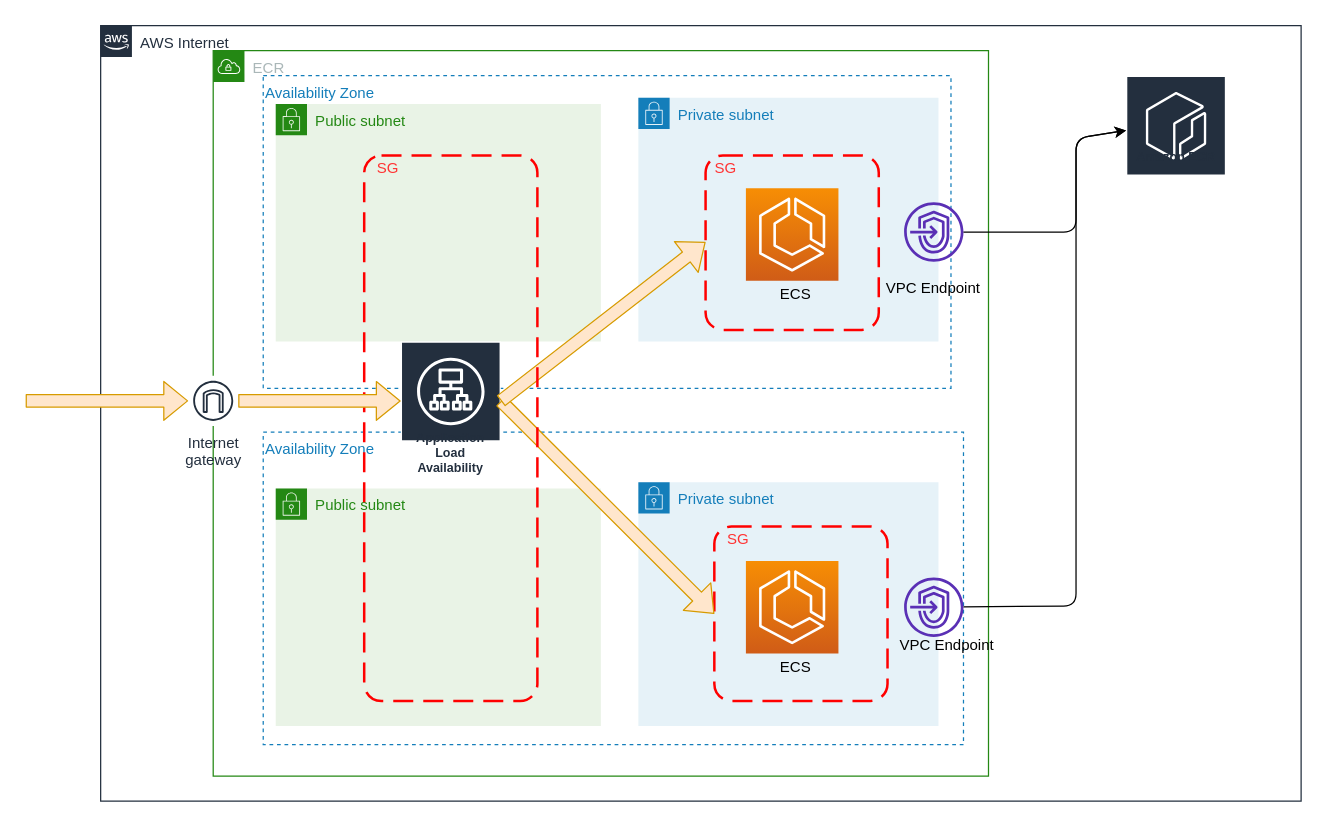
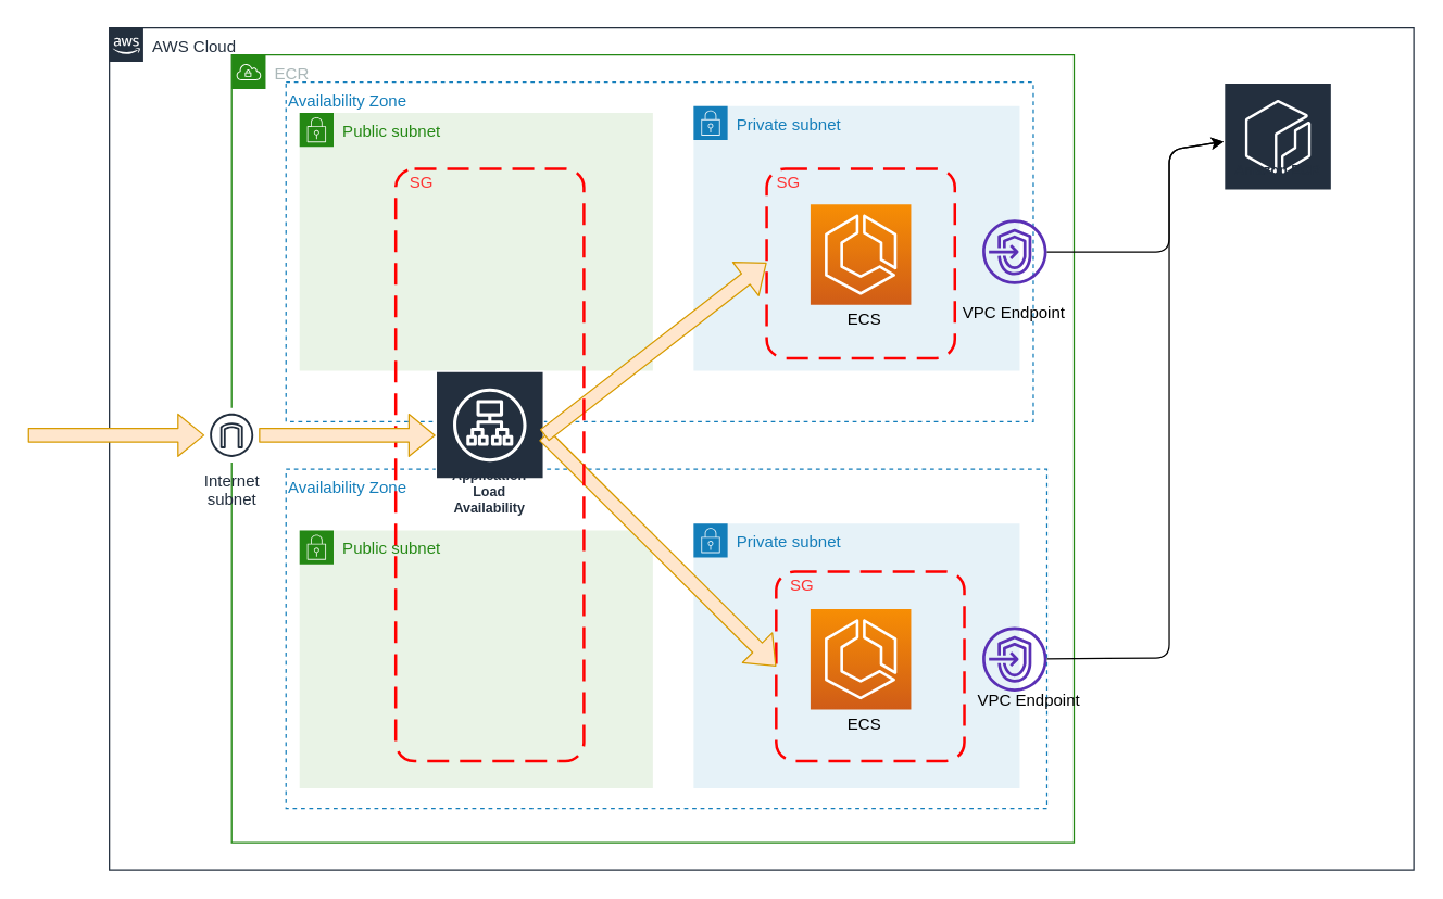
  <mxCell id="0" />
  <mxCell id="1" parent="0" />
  <mxCell id="2" value="Public subnet" style="points=[[0,0],[0.25,0],[0.5,0],[0.75,0],[1,0],[1,0.25],[1,0.5],[1,0.75],[1,1],[0.75,1],[0.5,1],[0.25,1],[0,1],[0,0.75],[0,0.5],[0,0.25]];outlineConnect=0;gradientColor=none;html=1;whiteSpace=wrap;fontSize=12;fontStyle=0;shape=mxgraph.aws4.group;grIcon=mxgraph.aws4.group_security_group;grStroke=0;strokeColor=#248814;fillColor=#E9F3E6;verticalAlign=top;align=left;spacingLeft=30;fontColor=#248814;dashed=0;" vertex="1" parent="1"><mxGeometry x="220" y="390" width="260" height="190" as="geometry" /></mxCell>
  <mxCell id="3" value="Availability Zone" style="fillColor=none;strokeColor=#147EBA;dashed=1;verticalAlign=top;fontStyle=0;fontColor=#147EBA;align=left;" vertex="1" parent="1"><mxGeometry x="210" y="345" width="560" height="250" as="geometry" /></mxCell>
- <mxCell id="4" value="AWS Internet" style="points=[[0,0],[0.25,0],[0.5,0],[0.75,0],[1,0],[1,0.25],[1,0.5],[1,0.75],[1,1],[0.75,1],[0.5,1],[0.25,1],[0,1],[0,0.75],[0,0.5],[0,0.25]];outlineConnect=0;gradientColor=none;html=1;whiteSpace=wrap;fontSize=12;fontStyle=0;shape=mxgraph.aws4.group;grIcon=mxgraph.aws4.group_aws_cloud_alt;strokeColor=#232F3E;fillColor=none;verticalAlign=top;align=left;spacingLeft=30;fontColor=#232F3E;dashed=0;" parent="1" vertex="1"><mxGeometry x="80" y="20" width="960" height="620" as="geometry" /></mxCell>
+ <mxCell id="4" value="AWS Cloud" style="points=[[0,0],[0.25,0],[0.5,0],[0.75,0],[1,0],[1,0.25],[1,0.5],[1,0.75],[1,1],[0.75,1],[0.5,1],[0.25,1],[0,1],[0,0.75],[0,0.5],[0,0.25]];outlineConnect=0;gradientColor=none;html=1;whiteSpace=wrap;fontSize=12;fontStyle=0;shape=mxgraph.aws4.group;grIcon=mxgraph.aws4.group_aws_cloud_alt;strokeColor=#232F3E;fillColor=none;verticalAlign=top;align=left;spacingLeft=30;fontColor=#232F3E;dashed=0;" parent="1" vertex="1"><mxGeometry x="80" y="20" width="960" height="620" as="geometry" /></mxCell>
  <mxCell id="5" value="ECR" style="points=[[0,0],[0.25,0],[0.5,0],[0.75,0],[1,0],[1,0.25],[1,0.5],[1,0.75],[1,1],[0.75,1],[0.5,1],[0.25,1],[0,1],[0,0.75],[0,0.5],[0,0.25]];outlineConnect=0;gradientColor=none;html=1;whiteSpace=wrap;fontSize=12;fontStyle=0;shape=mxgraph.aws4.group;grIcon=mxgraph.aws4.group_vpc;strokeColor=#248814;fillColor=none;verticalAlign=top;align=left;spacingLeft=30;fontColor=#AAB7B8;dashed=0;" parent="1" vertex="1"><mxGeometry x="170" y="40" width="620" height="580" as="geometry" /></mxCell>
  <mxCell id="6" value="Availability Zone" style="fillColor=none;strokeColor=#147EBA;dashed=1;verticalAlign=top;fontStyle=0;fontColor=#147EBA;align=left;" parent="1" vertex="1"><mxGeometry x="210" y="60" width="550" height="250" as="geometry" /></mxCell>
- <mxCell id="7" value="Internet&#10;gateway" style="outlineConnect=0;fontColor=#232F3E;gradientColor=none;strokeColor=#232F3E;fillColor=#ffffff;dashed=0;verticalLabelPosition=bottom;verticalAlign=top;align=center;html=1;fontSize=12;fontStyle=0;aspect=fixed;shape=mxgraph.aws4.resourceIcon;resIcon=mxgraph.aws4.internet_gateway;" parent="1" vertex="1"><mxGeometry x="150" y="300" width="40" height="40" as="geometry" /></mxCell>
+ <mxCell id="7" value="Internet&#10;subnet" style="outlineConnect=0;fontColor=#232F3E;gradientColor=none;strokeColor=#232F3E;fillColor=#ffffff;dashed=0;verticalLabelPosition=bottom;verticalAlign=top;align=center;html=1;fontSize=12;fontStyle=0;aspect=fixed;shape=mxgraph.aws4.resourceIcon;resIcon=mxgraph.aws4.internet_gateway;" parent="1" vertex="1"><mxGeometry x="150" y="300" width="40" height="40" as="geometry" /></mxCell>
  <mxCell id="8" value="Public subnet" style="points=[[0,0],[0.25,0],[0.5,0],[0.75,0],[1,0],[1,0.25],[1,0.5],[1,0.75],[1,1],[0.75,1],[0.5,1],[0.25,1],[0,1],[0,0.75],[0,0.5],[0,0.25]];outlineConnect=0;gradientColor=none;html=1;whiteSpace=wrap;fontSize=12;fontStyle=0;shape=mxgraph.aws4.group;grIcon=mxgraph.aws4.group_security_group;grStroke=0;strokeColor=#248814;fillColor=#E9F3E6;verticalAlign=top;align=left;spacingLeft=30;fontColor=#248814;dashed=0;" parent="1" vertex="1"><mxGeometry x="220" y="82.5" width="260" height="190" as="geometry" /></mxCell>
  <mxCell id="9" value="Private subnet" style="points=[[0,0],[0.25,0],[0.5,0],[0.75,0],[1,0],[1,0.25],[1,0.5],[1,0.75],[1,1],[0.75,1],[0.5,1],[0.25,1],[0,1],[0,0.75],[0,0.5],[0,0.25]];outlineConnect=0;gradientColor=none;html=1;whiteSpace=wrap;fontSize=12;fontStyle=0;shape=mxgraph.aws4.group;grIcon=mxgraph.aws4.group_security_group;grStroke=0;strokeColor=#147EBA;fillColor=#E6F2F8;verticalAlign=top;align=left;spacingLeft=30;fontColor=#147EBA;dashed=0;" parent="1" vertex="1"><mxGeometry x="510" y="77.5" width="240" height="195" as="geometry" /></mxCell>
  <mxCell id="10" value="Application Load Availability" style="outlineConnect=0;fontColor=#232F3E;gradientColor=none;strokeColor=#ffffff;fillColor=#232F3E;dashed=0;verticalLabelPosition=middle;verticalAlign=bottom;align=center;html=1;whiteSpace=wrap;fontSize=10;fontStyle=1;spacing=3;shape=mxgraph.aws4.productIcon;prIcon=mxgraph.aws4.application_load_balancer;" parent="1" vertex="1"><mxGeometry x="320" y="272.5" width="80" height="110" as="geometry" /></mxCell>
  <mxCell id="11" value="Amazon ECR" style="outlineConnect=0;fontColor=#232F3E;gradientColor=none;strokeColor=#ffffff;fillColor=#232F3E;dashed=0;verticalLabelPosition=middle;verticalAlign=bottom;align=center;html=1;whiteSpace=wrap;fontSize=10;fontStyle=1;spacing=3;shape=mxgraph.aws4.productIcon;prIcon=mxgraph.aws4.ecr;" parent="1" vertex="1"><mxGeometry x="900" y="60" width="80" height="75" as="geometry" /></mxCell>
  <mxCell id="12" value="" style="outlineConnect=0;fontColor=#232F3E;gradientColor=none;fillColor=#5A30B5;strokeColor=none;dashed=0;verticalLabelPosition=bottom;verticalAlign=top;align=center;html=1;fontSize=12;fontStyle=0;aspect=fixed;pointerEvents=1;shape=mxgraph.aws4.endpoints;" parent="1" vertex="1"><mxGeometry x="722.5" y="161.25" width="47.5" height="47.5" as="geometry" /></mxCell>
  <mxCell id="13" value="" style="outlineConnect=0;fontColor=#232F3E;gradientColor=#F78E04;gradientDirection=north;fillColor=#D05C17;strokeColor=#ffffff;dashed=0;verticalLabelPosition=bottom;verticalAlign=top;align=center;html=1;fontSize=12;fontStyle=0;aspect=fixed;shape=mxgraph.aws4.resourceIcon;resIcon=mxgraph.aws4.ecs;" parent="1" vertex="1"><mxGeometry x="596" y="150" width="74" height="74" as="geometry" /></mxCell>
  <mxCell id="14" value="ECS" style="text;html=1;strokeColor=none;fillColor=none;align=center;verticalAlign=middle;whiteSpace=wrap;rounded=0;" parent="1" vertex="1"><mxGeometry x="596" y="224" width="80" height="21" as="geometry" /></mxCell>
  <mxCell id="15" value="&lt;font color=&quot;#ff3333&quot;&gt;SG&lt;/font&gt;" style="text;html=1;strokeColor=none;fillColor=none;align=center;verticalAlign=middle;whiteSpace=wrap;rounded=0;" parent="1" vertex="1"><mxGeometry x="540" y="123.75" width="80" height="21" as="geometry" /></mxCell>
  <mxCell id="16" value="&lt;font color=&quot;#ff3333&quot;&gt;SG&lt;/font&gt;" style="text;html=1;strokeColor=none;fillColor=none;align=center;verticalAlign=middle;whiteSpace=wrap;rounded=0;" parent="1" vertex="1"><mxGeometry x="270" y="123.75" width="80" height="21" as="geometry" /></mxCell>
  <mxCell id="17" value="VPC Endpoint" style="text;html=1;strokeColor=none;fillColor=none;align=center;verticalAlign=middle;whiteSpace=wrap;rounded=0;" parent="1" vertex="1"><mxGeometry x="702.25" y="220" width="88" height="20" as="geometry" /></mxCell>
  <mxCell id="18" value="" style="rounded=1;arcSize=10;dashed=1;strokeColor=#ff0000;fillColor=none;gradientColor=none;dashPattern=8 4;strokeWidth=2;align=left;" vertex="1" parent="1"><mxGeometry x="563.75" y="123.75" width="138.5" height="139.5" as="geometry" /></mxCell>
  <mxCell id="19" value="Private subnet" style="points=[[0,0],[0.25,0],[0.5,0],[0.75,0],[1,0],[1,0.25],[1,0.5],[1,0.75],[1,1],[0.75,1],[0.5,1],[0.25,1],[0,1],[0,0.75],[0,0.5],[0,0.25]];outlineConnect=0;gradientColor=none;html=1;whiteSpace=wrap;fontSize=12;fontStyle=0;shape=mxgraph.aws4.group;grIcon=mxgraph.aws4.group_security_group;grStroke=0;strokeColor=#147EBA;fillColor=#E6F2F8;verticalAlign=top;align=left;spacingLeft=30;fontColor=#147EBA;dashed=0;" vertex="1" parent="1"><mxGeometry x="510" y="385" width="240" height="195" as="geometry" /></mxCell>
  <mxCell id="20" value="" style="rounded=1;arcSize=10;dashed=1;strokeColor=#ff0000;fillColor=none;gradientColor=none;dashPattern=8 4;strokeWidth=2;align=left;" vertex="1" parent="1"><mxGeometry x="570.75" y="420.5" width="138.5" height="139.5" as="geometry" /></mxCell>
  <mxCell id="21" value="" style="outlineConnect=0;fontColor=#232F3E;gradientColor=#F78E04;gradientDirection=north;fillColor=#D05C17;strokeColor=#ffffff;dashed=0;verticalLabelPosition=bottom;verticalAlign=top;align=center;html=1;fontSize=12;fontStyle=0;aspect=fixed;shape=mxgraph.aws4.resourceIcon;resIcon=mxgraph.aws4.ecs;" vertex="1" parent="1"><mxGeometry x="596" y="448" width="74" height="74" as="geometry" /></mxCell>
  <mxCell id="22" value="ECS" style="text;html=1;strokeColor=none;fillColor=none;align=center;verticalAlign=middle;whiteSpace=wrap;rounded=0;" vertex="1" parent="1"><mxGeometry x="596" y="522" width="80" height="21" as="geometry" /></mxCell>
  <mxCell id="23" value="&lt;font color=&quot;#ff3333&quot;&gt;SG&lt;/font&gt;" style="text;html=1;strokeColor=none;fillColor=none;align=center;verticalAlign=middle;whiteSpace=wrap;rounded=0;" vertex="1" parent="1"><mxGeometry x="550" y="420.5" width="80" height="21" as="geometry" /></mxCell>
  <mxCell id="24" value="VPC Endpoint" style="text;html=1;strokeColor=none;fillColor=none;align=center;verticalAlign=middle;whiteSpace=wrap;rounded=0;" vertex="1" parent="1"><mxGeometry x="712.5" y="506.25" width="88" height="20" as="geometry" /></mxCell>
  <mxCell id="25" value="" style="outlineConnect=0;fontColor=#232F3E;gradientColor=none;fillColor=#5A30B5;strokeColor=none;dashed=0;verticalLabelPosition=bottom;verticalAlign=top;align=center;html=1;fontSize=12;fontStyle=0;aspect=fixed;pointerEvents=1;shape=mxgraph.aws4.endpoints;" vertex="1" parent="1"><mxGeometry x="722.5" y="461.25" width="47.5" height="47.5" as="geometry" /></mxCell>
  <mxCell id="26" value="" style="endArrow=classic;html=1;" edge="1" parent="1" source="12" target="11"><mxGeometry width="50" height="50" relative="1" as="geometry"><mxPoint x="730" y="180" as="sourcePoint" /><mxPoint x="780" y="130" as="targetPoint" /><Array as="points"><mxPoint x="860" y="185" /><mxPoint x="860" y="110" /></Array></mxGeometry></mxCell>
  <mxCell id="27" value="" style="endArrow=classic;html=1;" edge="1" parent="1" source="25" target="11"><mxGeometry width="50" height="50" relative="1" as="geometry"><mxPoint x="780" y="195" as="sourcePoint" /><mxPoint x="910" y="120" as="targetPoint" /><Array as="points"><mxPoint x="860" y="484" /><mxPoint x="860" y="110" /></Array></mxGeometry></mxCell>
  <mxCell id="28" value="" style="shape=flexArrow;endArrow=classic;html=1;fillColor=#ffe6cc;strokeColor=#d79b00;" edge="1" parent="1" target="7"><mxGeometry width="50" height="50" relative="1" as="geometry"><mxPoint x="20" y="320" as="sourcePoint" /><mxPoint x="350" y="270" as="targetPoint" /></mxGeometry></mxCell>
  <mxCell id="29" value="" style="shape=flexArrow;endArrow=classic;html=1;fillColor=#ffe6cc;strokeColor=#d79b00;entryX=0;entryY=0.5;entryDx=0;entryDy=0;exitX=0.789;exitY=0.45;exitDx=0;exitDy=0;exitPerimeter=0;" edge="1" parent="1" source="31" target="20"><mxGeometry width="50" height="50" relative="1" as="geometry"><mxPoint x="429.25" y="467.03" as="sourcePoint" /><mxPoint x="530" y="597.967" as="targetPoint" /></mxGeometry></mxCell>
  <mxCell id="30" value="" style="shape=flexArrow;endArrow=classic;html=1;fillColor=#ffe6cc;strokeColor=#d79b00;entryX=0;entryY=0.5;entryDx=0;entryDy=0;exitX=0.789;exitY=0.45;exitDx=0;exitDy=0;exitPerimeter=0;" edge="1" parent="1" source="31"><mxGeometry width="50" height="50" relative="1" as="geometry"><mxPoint x="430" y="193" as="sourcePoint" /><mxPoint x="563.75" y="193" as="targetPoint" /></mxGeometry></mxCell>
  <mxCell id="31" value="" style="rounded=1;arcSize=10;dashed=1;strokeColor=#ff0000;fillColor=none;gradientColor=none;dashPattern=8 4;strokeWidth=2;align=left;" vertex="1" parent="1"><mxGeometry x="290.75" y="123.75" width="138.5" height="436.25" as="geometry" /></mxCell>
  <mxCell id="32" value="" style="shape=flexArrow;endArrow=classic;html=1;fillColor=#ffe6cc;strokeColor=#d79b00;entryX=0.211;entryY=0.45;entryDx=0;entryDy=0;entryPerimeter=0;" edge="1" parent="1" target="31"><mxGeometry width="50" height="50" relative="1" as="geometry"><mxPoint x="190" y="320" as="sourcePoint" /><mxPoint x="298.949" y="204.859" as="targetPoint" /></mxGeometry></mxCell>
